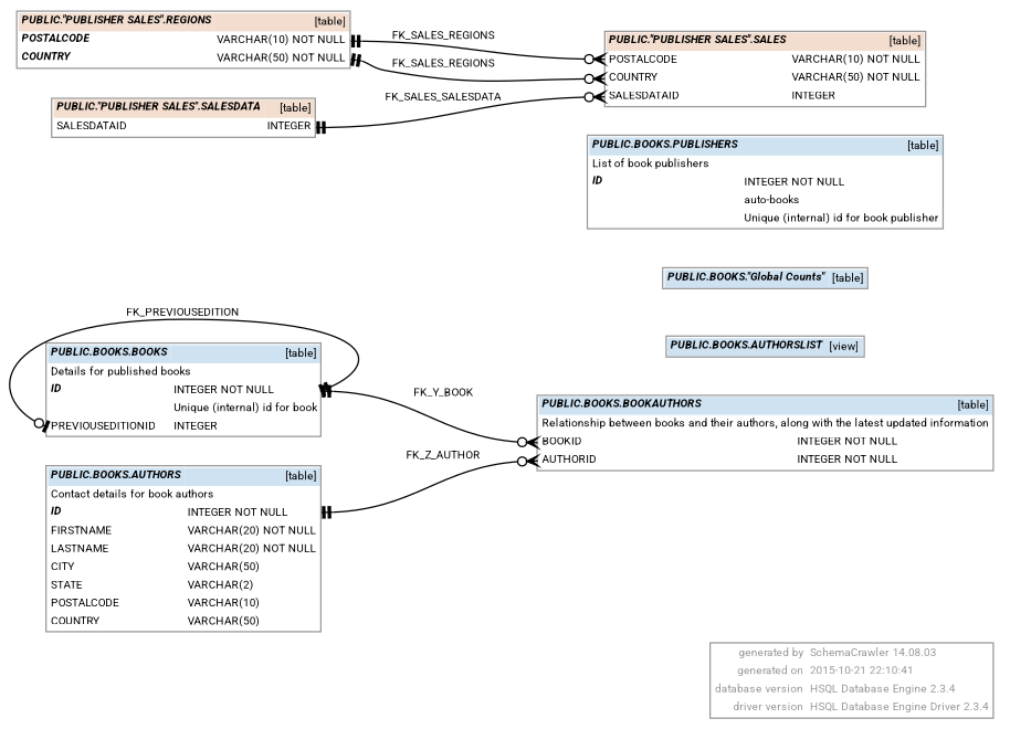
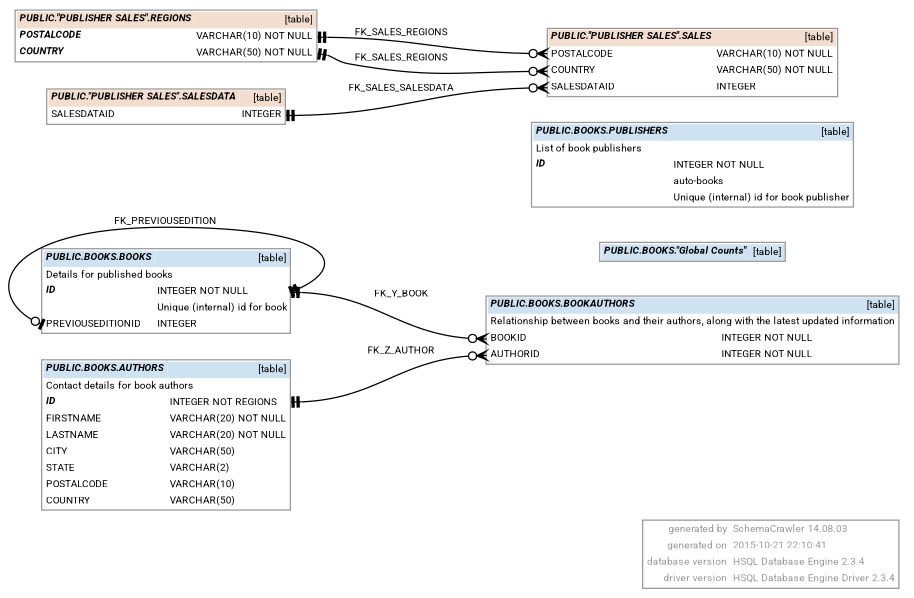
  digraph {
    fontcolor="#999999"
    fontname=Roboto
    fontsize=8
    label=< <table color="#999999" border="1" cellborder="0" cellspacing="0"> 	<tr> 		<td align='right'>generated by</td> 		<td align='left'>SchemaCrawler 14.08.03</td> 	</tr> 	<tr> 		<td align='right'>generated on</td> 		<td align='left'>2015-10-21 22:10:41</td> 	</tr> 	<tr> 		<td align='right'>database version</td> 		<td align='left'>HSQL Database Engine 2.3.4</td> 	</tr> 	<tr> 		<td align='right'>driver version</td> 		<td align='left'>HSQL Database Engine Driver 2.3.4</td> 	</tr>       </table>    >
    labeljust=r
    labelloc=b
    nodesep=0.18
    rankdir=RL
    ranksep=0.46
    node [fontname=Roboto fontsize=8 shape=plaintext]
    edge [arrowhead=teetee arrowsize=0.8 arrowtail=crowodot dir=both fontname=Roboto fontsize=8 headport="id_bb8abc08.end:e" style=solid]
-   n1 [label=<       <table border="1" cellborder="0" cellpadding="2" cellspacing="0" bgcolor="white" color="#999999"> 	<tr> 		<td colspan='2' bgcolor='#CEE2F2' align='left'><b><i>PUBLIC.BOOKS.AUTHORS</i></b></td> 		<td bgcolor='#CEE2F2' align='right'>[table]</td> 	</tr> 	<tr> 		<td colspan='3' align='left'>Contact details for book authors</td> 	</tr> 	<tr> 		<td port='id_ecfc5f6a.start' align='left'><b><i>ID</i></b></td> 		<td align='left'> </td> 		<td port='id_ecfc5f6a.end' align='left'>INTEGER NOT NULL</td> 	</tr> 	<tr> 		<td port='firstname_212547ec.start' align='left'>FIRSTNAME</td> 		<td align='left'> </td> 		<td port='firstname_212547ec.end' align='left'>VARCHAR(20) NOT NULL</td> 	</tr> 	<tr> 		<td port='lastname_c2a4e130.start' align='left'>LASTNAME</td> 		<td align='left'> </td> 		<td port='lastname_c2a4e130.end' align='left'>VARCHAR(20) NOT NULL</td> 	</tr> 	<tr> 		<td port='city_9f5f8ffa.start' align='left'>CITY</td> 		<td align='left'> </td> 		<td port='city_9f5f8ffa.end' align='left'>VARCHAR(50)</td> 	</tr> 	<tr> 		<td port='state_4d789fc2.start' align='left'>STATE</td> 		<td align='left'> </td> 		<td port='state_4d789fc2.end' align='left'>VARCHAR(2)</td> 	</tr> 	<tr> 		<td port='postalcode_843cd087.start' align='left'>POSTALCODE</td> 		<td align='left'> </td> 		<td port='postalcode_843cd087.end' align='left'>VARCHAR(10)</td> 	</tr> 	<tr> 		<td port='country_7bfb2687.start' align='left'>COUNTRY</td> 		<td align='left'> </td> 		<td port='country_7bfb2687.end' align='left'>VARCHAR(50)</td> 	</tr>       </table>     >]
+   n1 [label=<       <table border="1" cellborder="0" cellpadding="2" cellspacing="0" bgcolor="white" color="#999999"> 	<tr> 		<td colspan='2' bgcolor='#CEE2F2' align='left'><b><i>PUBLIC.BOOKS.AUTHORS</i></b></td> 		<td bgcolor='#CEE2F2' align='right'>[table]</td> 	</tr> 	<tr> 		<td colspan='3' align='left'>Contact details for book authors</td> 	</tr> 	<tr> 		<td port='id_ecfc5f6a.start' align='left'><b><i>ID</i></b></td> 		<td align='left'> </td> 		<td port='id_ecfc5f6a.end' align='left'>INTEGER NOT REGIONS</td> 	</tr> 	<tr> 		<td port='firstname_212547ec.start' align='left'>FIRSTNAME</td> 		<td align='left'> </td> 		<td port='firstname_212547ec.end' align='left'>VARCHAR(20) NOT NULL</td> 	</tr> 	<tr> 		<td port='lastname_c2a4e130.start' align='left'>LASTNAME</td> 		<td align='left'> </td> 		<td port='lastname_c2a4e130.end' align='left'>VARCHAR(20) NOT NULL</td> 	</tr> 	<tr> 		<td port='city_9f5f8ffa.start' align='left'>CITY</td> 		<td align='left'> </td> 		<td port='city_9f5f8ffa.end' align='left'>VARCHAR(50)</td> 	</tr> 	<tr> 		<td port='state_4d789fc2.start' align='left'>STATE</td> 		<td align='left'> </td> 		<td port='state_4d789fc2.end' align='left'>VARCHAR(2)</td> 	</tr> 	<tr> 		<td port='postalcode_843cd087.start' align='left'>POSTALCODE</td> 		<td align='left'> </td> 		<td port='postalcode_843cd087.end' align='left'>VARCHAR(10)</td> 	</tr> 	<tr> 		<td port='country_7bfb2687.start' align='left'>COUNTRY</td> 		<td align='left'> </td> 		<td port='country_7bfb2687.end' align='left'>VARCHAR(50)</td> 	</tr>       </table>     >]
    n2 [label=<       <table border="1" cellborder="0" cellpadding="2" cellspacing="0" bgcolor="white" color="#999999"> 	<tr> 		<td colspan='2' bgcolor='#CEE2F2' align='left'><b><i>PUBLIC.BOOKS.BOOKAUTHORS</i></b></td> 		<td bgcolor='#CEE2F2' align='right'>[table]</td> 	</tr> 	<tr> 		<td colspan='3' align='left'>Relationship between books and their authors, along with the latest updated information</td> 	</tr> 	<tr> 		<td port='bookid_931bd73c.start' align='left'>BOOKID</td> 		<td align='left'> </td> 		<td port='bookid_931bd73c.end' align='left'>INTEGER NOT NULL</td> 	</tr> 	<tr> 		<td port='authorid_19681b5e.start' align='left'>AUTHORID</td> 		<td align='left'> </td> 		<td port='authorid_19681b5e.end' align='left'>INTEGER NOT NULL</td> 	</tr>       </table>     >]
    n3 [label=<       <table border="1" cellborder="0" cellpadding="2" cellspacing="0" bgcolor="white" color="#999999"> 	<tr> 		<td colspan='2' bgcolor='#CEE2F2' align='left'><b><i>PUBLIC.BOOKS.BOOKS</i></b></td> 		<td bgcolor='#CEE2F2' align='right'>[table]</td> 	</tr> 	<tr> 		<td colspan='3' align='left'>Details for published books</td> 	</tr> 	<tr> 		<td port='id_bb8abc08.start' align='left'><b><i>ID</i></b></td> 		<td align='left'> </td> 		<td port='id_bb8abc08.end' align='left'>INTEGER NOT NULL</td> 	</tr> 	<tr> 		<td align='left'></td> 		<td align='left'> </td> 		<td align='left'>Unique (internal) id for book</td> 	</tr> 	<tr> 		<td port='previouseditionid_8c50cb95.start' align='left'>PREVIOUSEDITIONID</td> 		<td align='left'> </td> 		<td port='previouseditionid_8c50cb95.end' align='left'>INTEGER</td> 	</tr>       </table>     >]
-   n4 [label=<       <table border="1" cellborder="0" cellpadding="2" cellspacing="0" bgcolor="white" color="#999999"> 	<tr> 		<td colspan='2' bgcolor='#CEE2F2' align='left'><b><i>PUBLIC.BOOKS.AUTHORSLIST</i></b></td> 		<td bgcolor='#CEE2F2' align='right'>[view]</td> 	</tr>       </table>     >]
    n5 [label=<       <table border="1" cellborder="0" cellpadding="2" cellspacing="0" bgcolor="white" color="#999999"> 	<tr> 		<td colspan='2' bgcolor='#CEE2F2' align='left'><b><i>PUBLIC.BOOKS."Global Counts"</i></b></td> 		<td bgcolor='#CEE2F2' align='right'>[table]</td> 	</tr>       </table>     >]
    n6 [label=<       <table border="1" cellborder="0" cellpadding="2" cellspacing="0" bgcolor="white" color="#999999"> 	<tr> 		<td colspan='2' bgcolor='#CEE2F2' align='left'><b><i>PUBLIC.BOOKS.PUBLISHERS</i></b></td> 		<td bgcolor='#CEE2F2' align='right'>[table]</td> 	</tr> 	<tr> 		<td colspan='3' align='left'>List of book publishers</td> 	</tr> 	<tr> 		<td port='id_6fc9dd09.start' align='left'><b><i>ID</i></b></td> 		<td align='left'> </td> 		<td port='id_6fc9dd09.end' align='left'>INTEGER NOT NULL</td> 	</tr> 	<tr> 		<td align='left'></td> 		<td align='left'> </td> 		<td align='left'>auto-books</td> 	</tr> 	<tr> 		<td align='left'></td> 		<td align='left'> </td> 		<td align='left'>Unique (internal) id for book publisher</td> 	</tr>       </table>     >]
    n7 [label=<       <table border="1" cellborder="0" cellpadding="2" cellspacing="0" bgcolor="white" color="#999999"> 	<tr> 		<td colspan='2' bgcolor='#F2DDCE' align='left'><b><i>PUBLIC."PUBLISHER SALES".REGIONS</i></b></td> 		<td bgcolor='#F2DDCE' align='right'>[table]</td> 	</tr> 	<tr> 		<td port='postalcode_9b2bfe9e.start' align='left'><b><i>POSTALCODE</i></b></td> 		<td align='left'> </td> 		<td port='postalcode_9b2bfe9e.end' align='left'>VARCHAR(10) NOT NULL</td> 	</tr> 	<tr> 		<td port='country_7d0587d0.start' align='left'><b><i>COUNTRY</i></b></td> 		<td align='left'> </td> 		<td port='country_7d0587d0.end' align='left'>VARCHAR(50) NOT NULL</td> 	</tr>       </table>     >]
    n8 [label=<       <table border="1" cellborder="0" cellpadding="2" cellspacing="0" bgcolor="white" color="#999999"> 	<tr> 		<td colspan='2' bgcolor='#F2DDCE' align='left'><b><i>PUBLIC."PUBLISHER SALES".SALES</i></b></td> 		<td bgcolor='#F2DDCE' align='right'>[table]</td> 	</tr> 	<tr> 		<td port='postalcode_738bc931.start' align='left'>POSTALCODE</td> 		<td align='left'> </td> 		<td port='postalcode_738bc931.end' align='left'>VARCHAR(10) NOT NULL</td> 	</tr> 	<tr> 		<td port='country_890cfe1d.start' align='left'>COUNTRY</td> 		<td align='left'> </td> 		<td port='country_890cfe1d.end' align='left'>VARCHAR(50) NOT NULL</td> 	</tr> 	<tr> 		<td port='salesdataid_e6f60d58.start' align='left'>SALESDATAID</td> 		<td align='left'> </td> 		<td port='salesdataid_e6f60d58.end' align='left'>INTEGER</td> 	</tr>       </table>     >]
    n9 [label=<       <table border="1" cellborder="0" cellpadding="2" cellspacing="0" bgcolor="white" color="#999999"> 	<tr> 		<td colspan='2' bgcolor='#F2DDCE' align='left'><b><i>PUBLIC."PUBLISHER SALES".SALESDATA</i></b></td> 		<td bgcolor='#F2DDCE' align='right'>[table]</td> 	</tr> 	<tr> 		<td port='salesdataid_3781b382.start' align='left'>SALESDATAID</td> 		<td align='left'> </td> 		<td port='salesdataid_3781b382.end' align='left'>INTEGER</td> 	</tr>       </table>     >]
    n2 -> n1 [headport="id_ecfc5f6a.end:e" label=<FK_Z_AUTHOR> tailport="authorid_19681b5e.start:w"]
    n2 -> n3 [label=<FK_Y_BOOK> tailport="bookid_931bd73c.start:w"]
    n3 -> n3 [arrowtail=teeodot label=<FK_PREVIOUSEDITION> tailport="previouseditionid_8c50cb95.start:w"]
    n8 -> n7 [headport="postalcode_9b2bfe9e.end:e" label=<FK_SALES_REGIONS> tailport="postalcode_738bc931.start:w"]
    n8 -> n7 [headport="country_7d0587d0.end:e" label=<FK_SALES_REGIONS> tailport="country_890cfe1d.start:w"]
    n8 -> n9 [headport="salesdataid_3781b382.end:e" label=<FK_SALES_SALESDATA> tailport="salesdataid_e6f60d58.start:w"]
  }
